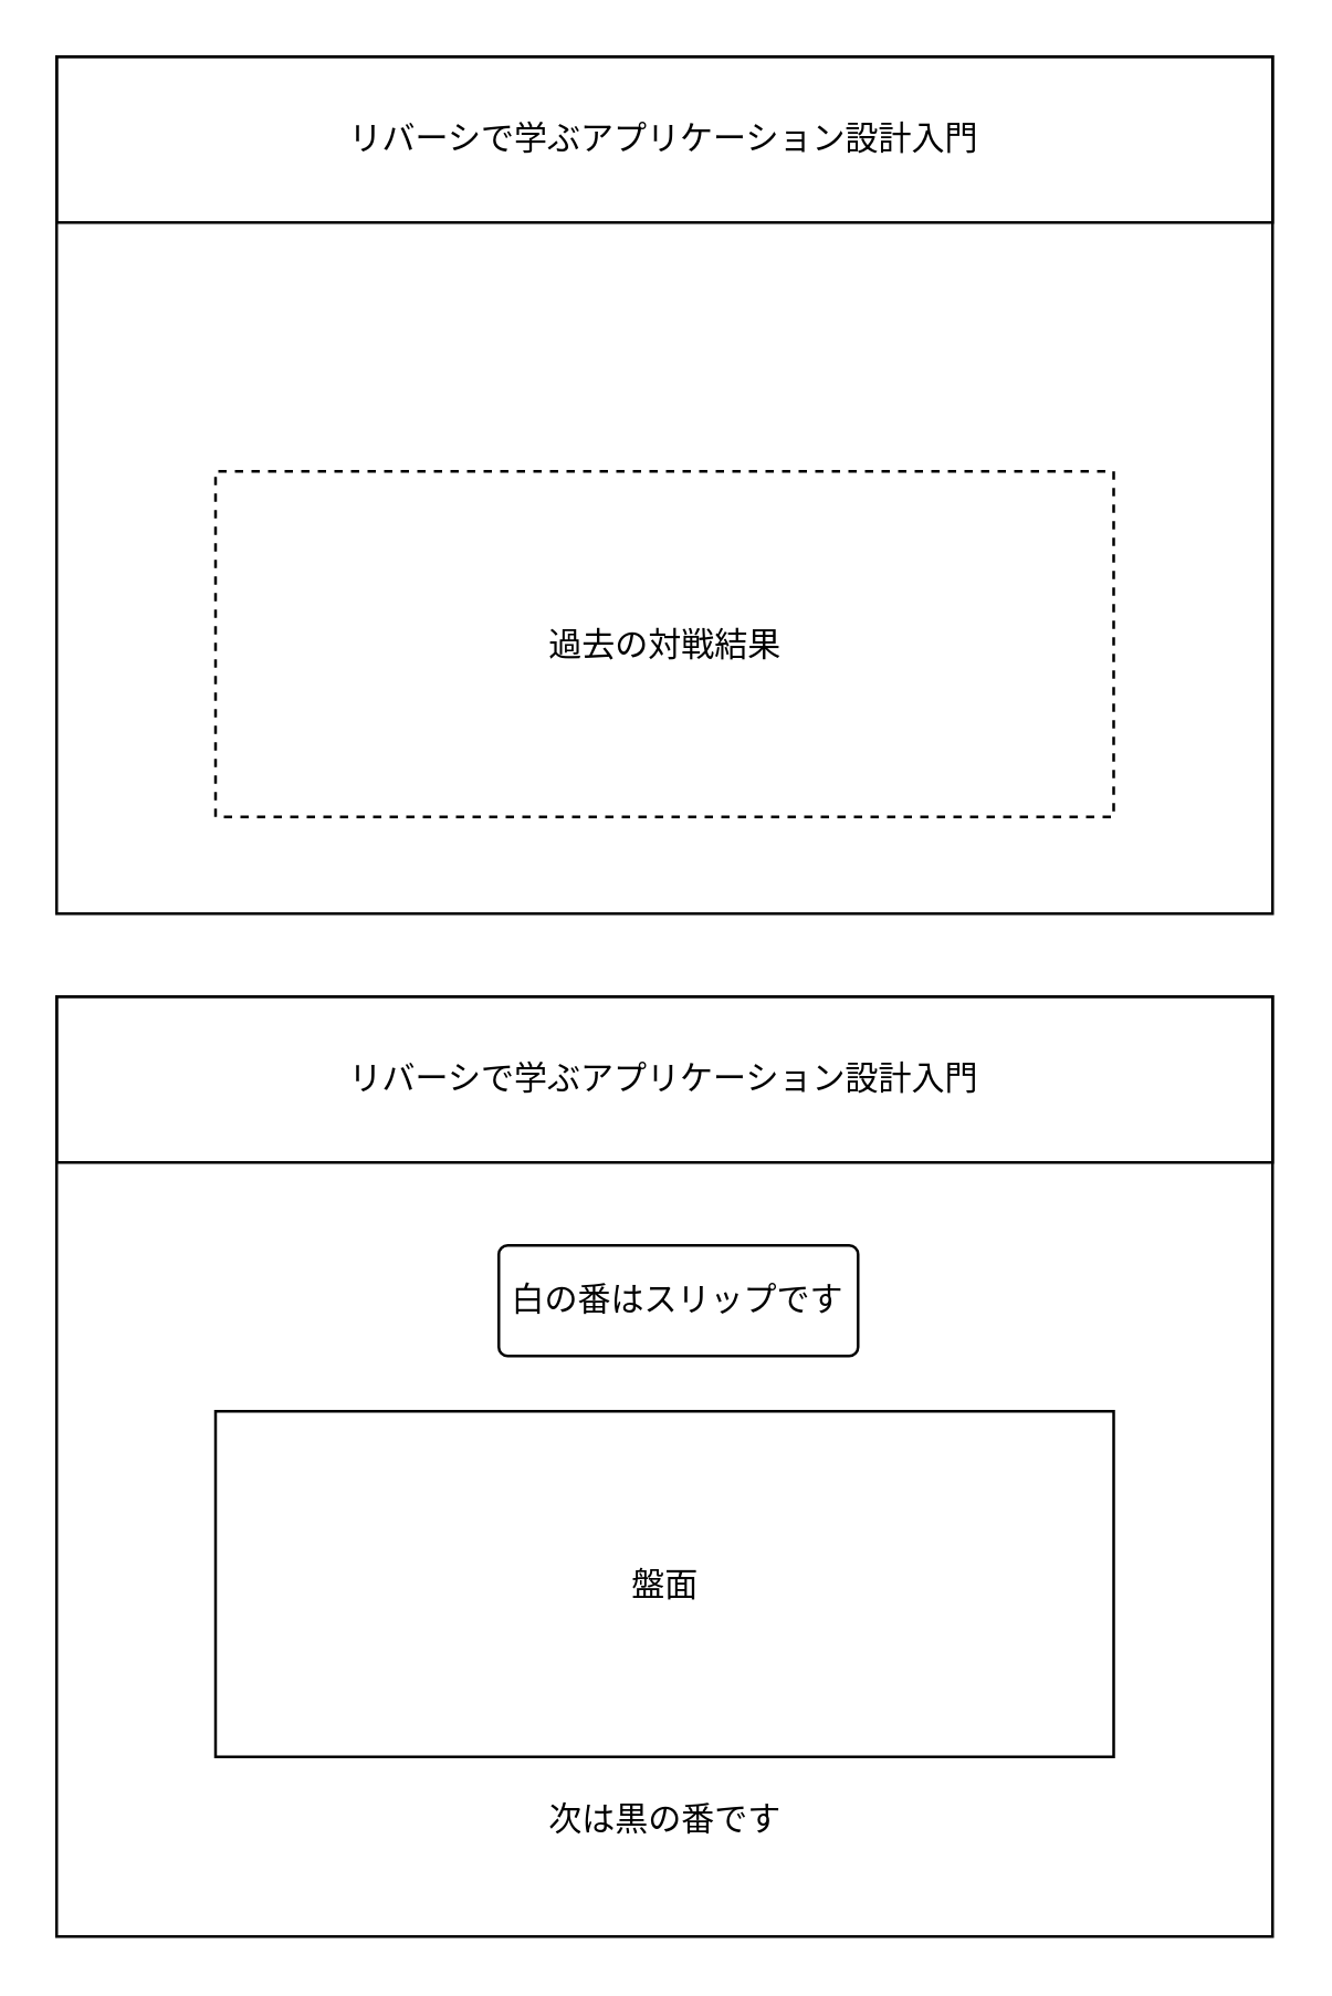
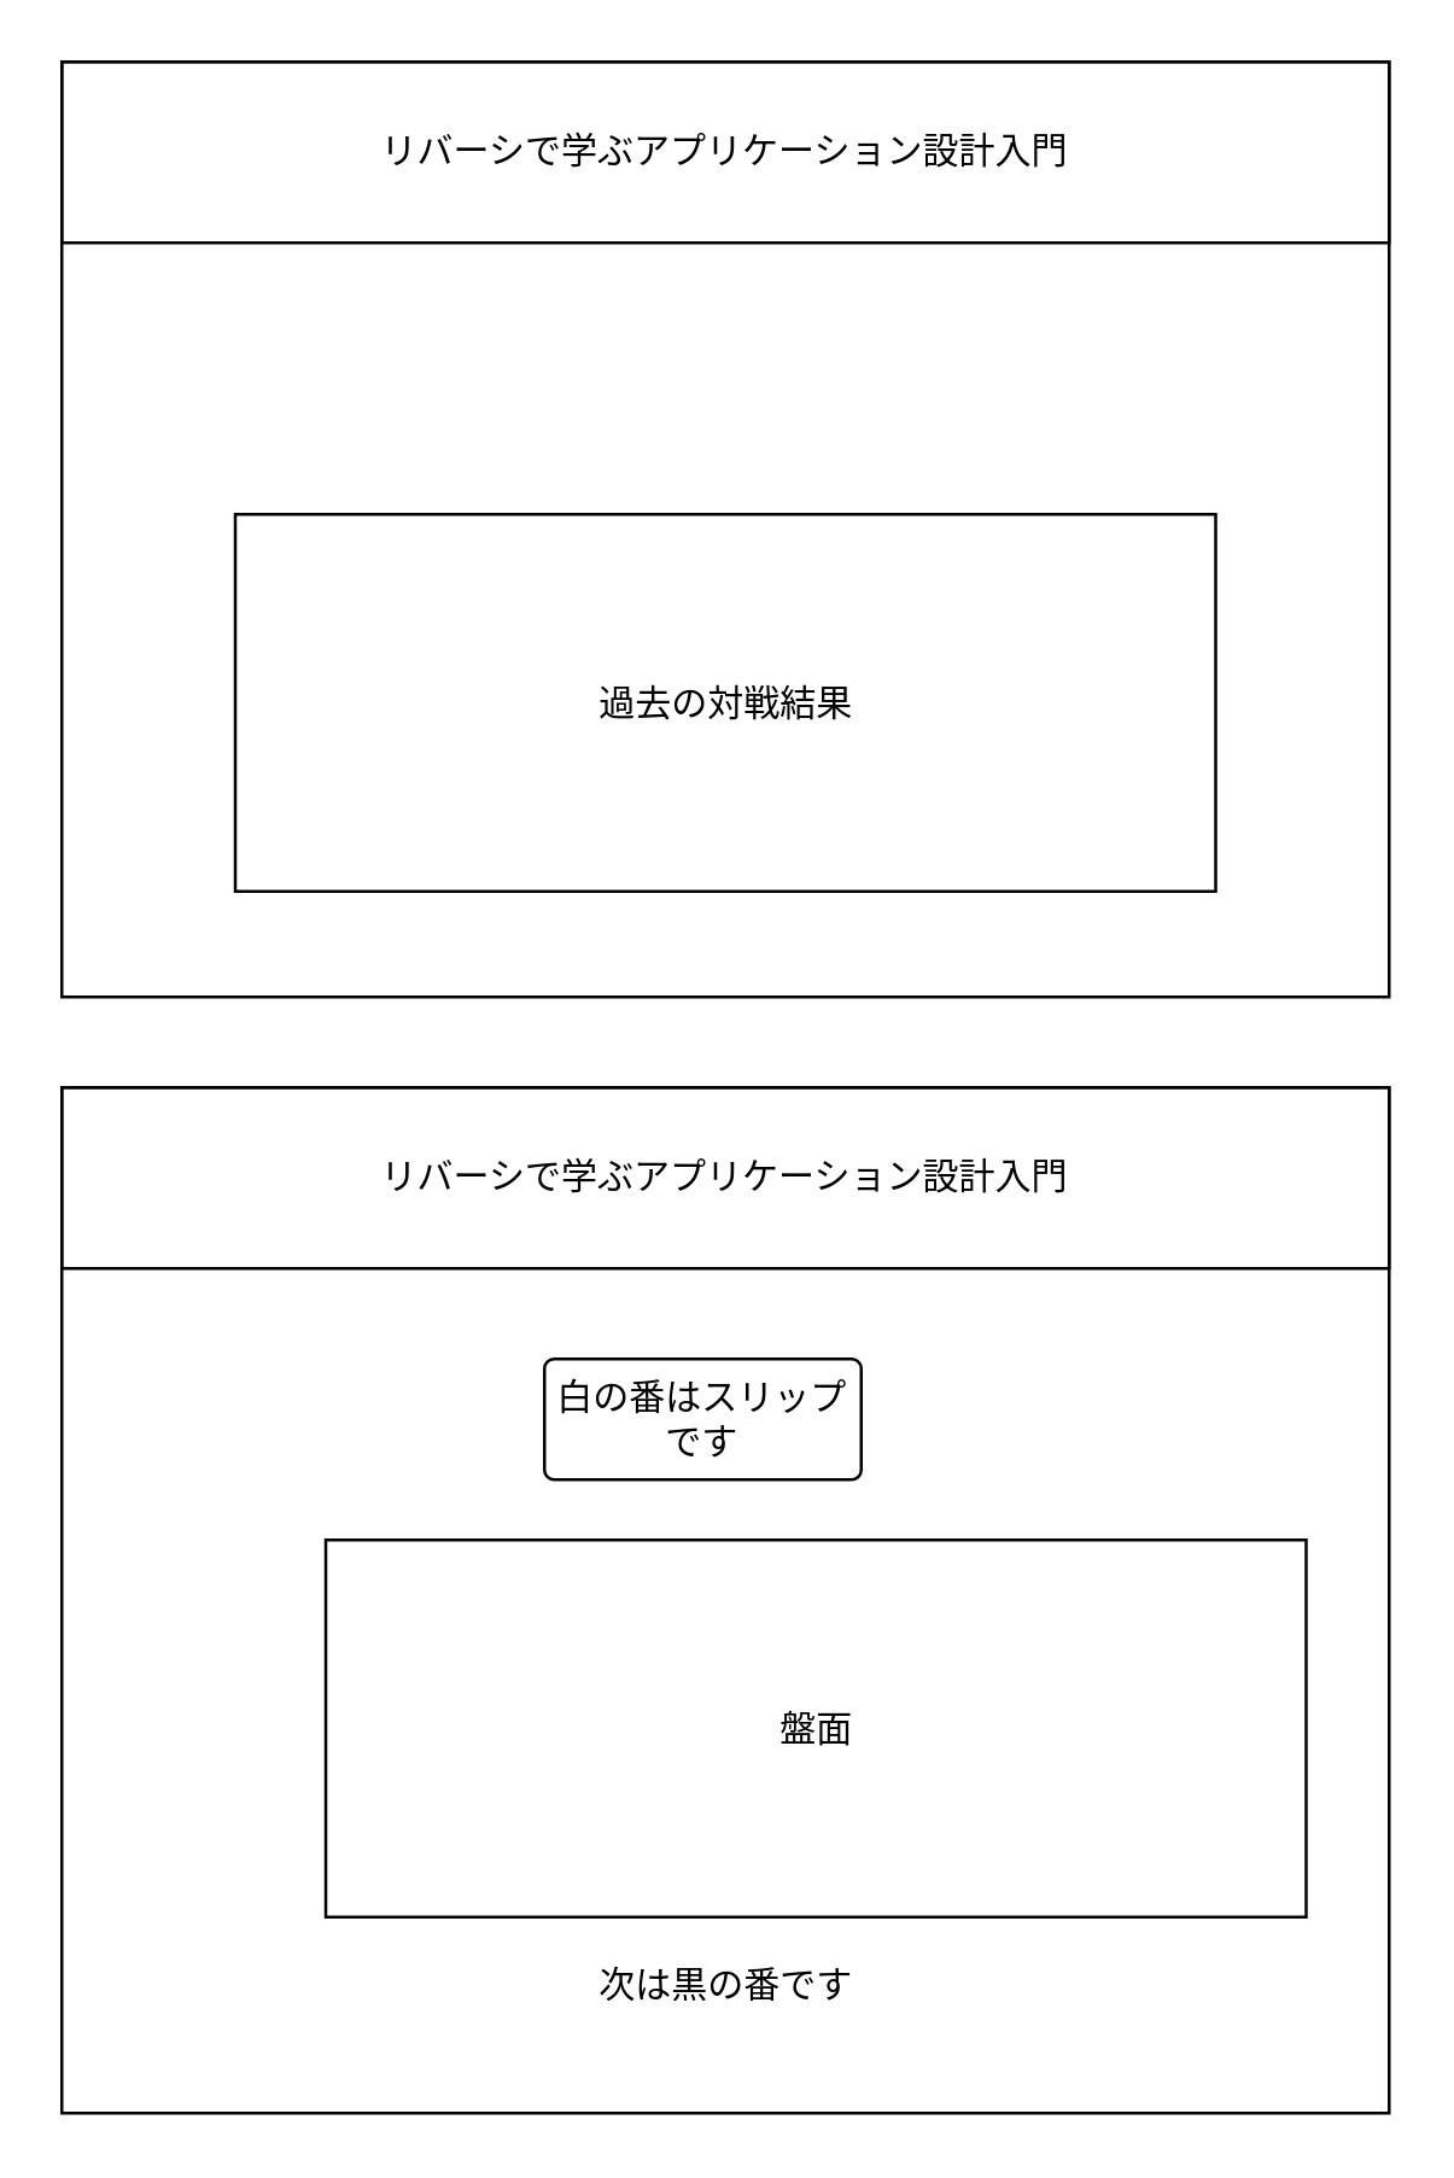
  <mxCell id="0" />
  <mxCell id="1" parent="0" />
  <mxCell id="2" value="" style="rounded=0;whiteSpace=wrap;html=1;fillColor=none;" vertex="1" parent="1"><mxGeometry x="20" y="20" width="440" height="310" as="geometry" /></mxCell>
  <mxCell id="3" value="リバーシで学ぶアプリケーション設計入門" style="rounded=0;whiteSpace=wrap;html=1;fillColor=none;" vertex="1" parent="1"><mxGeometry x="20" y="20" width="440" height="60" as="geometry" /></mxCell>
- <mxCell id="4" value="過去の対戦結果" style="rounded=1;whiteSpace=wrap;html=1;arcSize=0;fillColor=none;direction=south;dashed=1;" vertex="1" parent="1"><mxGeometry x="77.5" y="170" width="325" height="125" as="geometry" /></mxCell>
+ <mxCell id="4" value="過去の対戦結果" style="rounded=1;whiteSpace=wrap;html=1;arcSize=0;fillColor=none;direction=south;" vertex="1" parent="1"><mxGeometry x="77.5" y="170" width="325" height="125" as="geometry" /></mxCell>
  <mxCell id="5" value="" style="rounded=0;whiteSpace=wrap;html=1;fillColor=none;" vertex="1" parent="1"><mxGeometry x="20" y="360" width="440" height="340" as="geometry" /></mxCell>
  <mxCell id="6" value="リバーシで学ぶアプリケーション設計入門" style="rounded=0;whiteSpace=wrap;html=1;fillColor=none;" vertex="1" parent="1"><mxGeometry x="20" y="360" width="440" height="60" as="geometry" /></mxCell>
- <mxCell id="7" value="白の番はスリップです" style="rounded=1;whiteSpace=wrap;html=1;arcSize=8;fillColor=none;" vertex="1" parent="1"><mxGeometry x="180" y="450" width="130" height="40" as="geometry" /></mxCell>
- <mxCell id="8" value="盤面" style="rounded=1;whiteSpace=wrap;html=1;arcSize=0;fillColor=none;direction=south;" vertex="1" parent="1"><mxGeometry x="77.5" y="510" width="325" height="125" as="geometry" /></mxCell>
+ <mxCell id="7" value="白の番はスリップです" style="rounded=1;whiteSpace=wrap;html=1;arcSize=8;fillColor=none;" vertex="1" parent="1"><mxGeometry x="180" y="450" width="105" height="40" as="geometry" /></mxCell>
+ <mxCell id="8" value="盤面" style="rounded=1;whiteSpace=wrap;html=1;arcSize=0;fillColor=none;direction=south;" vertex="1" parent="1"><mxGeometry x="107.5" y="510" width="325" height="125" as="geometry" /></mxCell>
  <mxCell id="9" value="次は黒の番です&lt;div&gt;&lt;br&gt;&lt;/div&gt;" style="text;html=1;align=center;verticalAlign=middle;resizable=0;points=[];autosize=1;strokeColor=none;fillColor=none;" vertex="1" parent="1"><mxGeometry x="185" y="645" width="110" height="40" as="geometry" /></mxCell>
